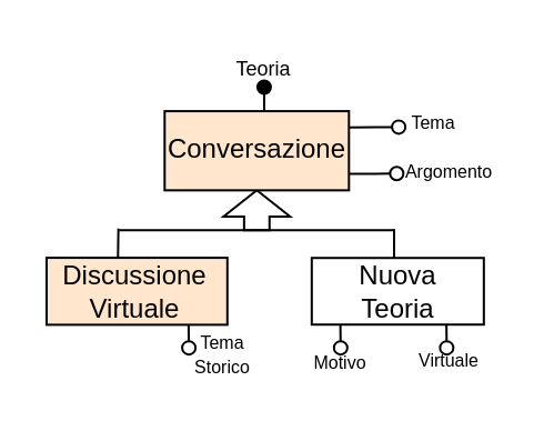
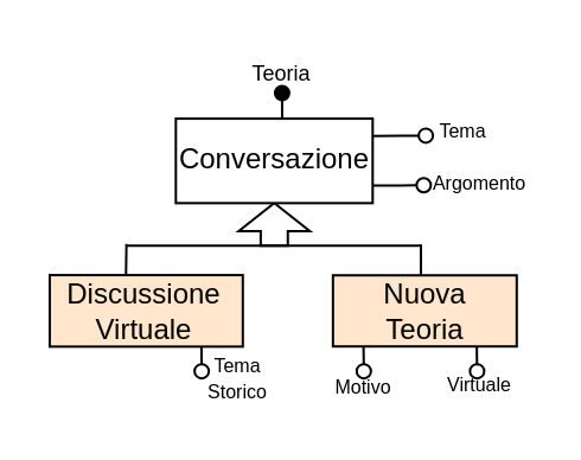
  <mxCell id="0" />
  <mxCell id="1" parent="0" />
  <mxCell id="2" value="&lt;font style=&quot;font-size: 8px;&quot;&gt;Argomento&lt;/font&gt;" style="text;html=1;align=center;verticalAlign=middle;whiteSpace=wrap;rounded=1;strokeColor=none;" vertex="1" parent="1"><mxGeometry x="182.2" y="66.17" width="40" height="19" as="geometry" /></mxCell>
  <mxCell id="3" style="edgeStyle=orthogonalEdgeStyle;rounded=0;orthogonalLoop=1;jettySize=auto;html=1;exitX=0.5;exitY=1;exitDx=0;exitDy=0;" edge="1" parent="1"><mxGeometry relative="1" as="geometry"><mxPoint x="23.74" y="45.45" as="sourcePoint" /><mxPoint x="23.74" y="45.45" as="targetPoint" /></mxGeometry></mxCell>
  <mxCell id="4" style="edgeStyle=orthogonalEdgeStyle;rounded=0;orthogonalLoop=1;jettySize=auto;html=1;exitX=0.5;exitY=1;exitDx=0;exitDy=0;" edge="1" parent="1"><mxGeometry relative="1" as="geometry"><mxPoint x="41.74" y="44.54" as="sourcePoint" /><mxPoint x="41.74" y="44.54" as="targetPoint" /></mxGeometry></mxCell>
  <mxCell id="5" value="&lt;font style=&quot;font-size: 9px;&quot;&gt;Teoria&lt;/font&gt;" style="text;html=1;align=center;verticalAlign=middle;whiteSpace=wrap;rounded=0;" vertex="1" parent="1"><mxGeometry x="97.24" y="20.75" width="42.67" height="17.9" as="geometry" /></mxCell>
  <mxCell id="6" style="edgeStyle=orthogonalEdgeStyle;rounded=0;orthogonalLoop=1;jettySize=auto;html=1;exitX=0.75;exitY=0;exitDx=0;exitDy=0;endArrow=oval;endFill=1;" edge="1" parent="1"><mxGeometry relative="1" as="geometry"><mxPoint x="120.47" y="54.77" as="sourcePoint" /><mxPoint x="118.47" y="38.77" as="targetPoint" /></mxGeometry></mxCell>
  <mxCell id="7" value="&lt;font style=&quot;font-size: 8px;&quot;&gt;Tema&lt;/font&gt;&lt;div style=&quot;line-height: 50%;&quot;&gt;&lt;font style=&quot;font-size: 8px;&quot;&gt;Storico&lt;/font&gt;&lt;/div&gt;" style="text;html=1;align=center;verticalAlign=middle;whiteSpace=wrap;rounded=1;strokeColor=none;" vertex="1" parent="1"><mxGeometry x="80.16" y="146.96" width="40" height="20" as="geometry" /></mxCell>
  <mxCell id="8" style="edgeStyle=orthogonalEdgeStyle;rounded=0;orthogonalLoop=1;jettySize=auto;html=1;exitX=1.002;exitY=0.482;exitDx=0;exitDy=0;endArrow=oval;endFill=0;entryX=-0.112;entryY=0.718;entryDx=0;entryDy=0;entryPerimeter=0;exitPerimeter=0;" edge="1" parent="1"><mxGeometry relative="1" as="geometry"><mxPoint x="154.94" y="77.714" as="sourcePoint" /><mxPoint x="178.18" y="77.59" as="targetPoint" /><Array as="points"><mxPoint x="168.19" y="77.59" /></Array></mxGeometry></mxCell>
  <mxCell id="9" style="edgeStyle=orthogonalEdgeStyle;rounded=0;orthogonalLoop=1;jettySize=auto;html=1;exitX=1;exitY=0.5;exitDx=0;exitDy=0;entryX=0.25;entryY=1;entryDx=0;entryDy=0;endArrow=oval;endFill=0;" edge="1" parent="1"><mxGeometry relative="1" as="geometry"><mxPoint x="158.96" y="136.195" as="sourcePoint" /><mxPoint x="194.96" y="128.57" as="targetPoint" /></mxGeometry></mxCell>
  <mxCell id="10" value="" style="shape=singleArrow;direction=north;whiteSpace=wrap;html=1;arrowWidth=0.381;arrowSize=0.658;" vertex="1" parent="1"><mxGeometry x="100.16" y="85.17" width="30" height="18" as="geometry" /></mxCell>
  <mxCell id="11" value="Discussione Virtuale" style="whiteSpace=wrap;html=1;align=center;fillColor=#ffe6cc;" vertex="1" parent="1"><mxGeometry x="20.49" y="115.53" width="81.41" height="30.16" as="geometry" /></mxCell>
- <mxCell id="12" value="Nuova&lt;div&gt;Teoria&lt;/div&gt;" style="whiteSpace=wrap;html=1;align=center;" vertex="1" parent="1"><mxGeometry x="139.91" y="115.61" width="77.5" height="30" as="geometry" /></mxCell>
+ <mxCell id="12" value="Nuova&lt;div&gt;Teoria&lt;/div&gt;" style="whiteSpace=wrap;html=1;align=center;fillColor=#ffe6cc;" vertex="1" parent="1"><mxGeometry x="139.91" y="115.61" width="77.5" height="30" as="geometry" /></mxCell>
  <mxCell id="13" value="" style="endArrow=none;html=1;rounded=0;exitX=0.475;exitY=0.003;exitDx=0;exitDy=0;exitPerimeter=0;" edge="1" parent="1"><mxGeometry width="50" height="50" relative="1" as="geometry"><mxPoint x="52.63" y="115.61" as="sourcePoint" /><mxPoint x="52.83" y="102.39" as="targetPoint" /></mxGeometry></mxCell>
  <mxCell id="14" value="" style="endArrow=none;html=1;rounded=0;" edge="1" parent="1"><mxGeometry width="50" height="50" relative="1" as="geometry"><mxPoint x="53.16" y="103.17" as="sourcePoint" /><mxPoint x="177.16" y="103.17" as="targetPoint" /></mxGeometry></mxCell>
  <mxCell id="15" value="" style="endArrow=none;html=1;rounded=0;entryX=0.476;entryY=-0.004;entryDx=0;entryDy=0;entryPerimeter=0;" edge="1" parent="1"><mxGeometry width="50" height="50" relative="1" as="geometry"><mxPoint x="177" y="102.6" as="sourcePoint" /><mxPoint x="177" y="115.61" as="targetPoint" /></mxGeometry></mxCell>
  <mxCell id="16" style="edgeStyle=orthogonalEdgeStyle;rounded=0;orthogonalLoop=1;jettySize=auto;html=1;exitX=0.75;exitY=1;exitDx=0;exitDy=0;entryX=0.578;entryY=0.124;entryDx=0;entryDy=0;entryPerimeter=0;endArrow=oval;endFill=0;" edge="1" parent="1"><mxGeometry relative="1" as="geometry"><mxPoint x="84.44" y="145.61" as="sourcePoint" /><mxPoint x="84.56" y="156.079" as="targetPoint" /></mxGeometry></mxCell>
  <mxCell id="17" style="edgeStyle=orthogonalEdgeStyle;rounded=0;orthogonalLoop=1;jettySize=auto;html=1;exitX=0.75;exitY=1;exitDx=0;exitDy=0;entryX=0.578;entryY=0.124;entryDx=0;entryDy=0;entryPerimeter=0;endArrow=oval;endFill=0;" edge="1" parent="1"><mxGeometry relative="1" as="geometry"><mxPoint x="200.56" y="145.61" as="sourcePoint" /><mxPoint x="200.68" y="156.079" as="targetPoint" /></mxGeometry></mxCell>
  <mxCell id="18" value="&lt;span style=&quot;font-size: 8px;&quot;&gt;Virtuale&lt;/span&gt;" style="text;html=1;align=center;verticalAlign=middle;whiteSpace=wrap;rounded=1;strokeColor=none;" vertex="1" parent="1"><mxGeometry x="182.2" y="151.09" width="40" height="20" as="geometry" /></mxCell>
  <mxCell id="19" style="edgeStyle=orthogonalEdgeStyle;rounded=0;orthogonalLoop=1;jettySize=auto;html=1;exitX=1.002;exitY=0.482;exitDx=0;exitDy=0;endArrow=oval;endFill=0;entryX=-0.112;entryY=0.718;entryDx=0;entryDy=0;entryPerimeter=0;exitPerimeter=0;" edge="1" parent="1"><mxGeometry relative="1" as="geometry"><mxPoint x="155.82" y="56.824" as="sourcePoint" /><mxPoint x="179.06" y="56.7" as="targetPoint" /><Array as="points"><mxPoint x="169.07" y="56.7" /></Array></mxGeometry></mxCell>
  <mxCell id="20" value="&lt;font style=&quot;font-size: 8px;&quot;&gt;Tema&lt;/font&gt;" style="text;html=1;align=center;verticalAlign=middle;whiteSpace=wrap;rounded=1;strokeColor=none;" vertex="1" parent="1"><mxGeometry x="174.81" y="44.99" width="40" height="19" as="geometry" /></mxCell>
- <mxCell id="21" value="Conversazione" style="whiteSpace=wrap;html=1;align=center;fillColor=#ffe6cc;" vertex="1" parent="1"><mxGeometry x="73.66" y="49.54" width="83" height="35.63" as="geometry" /></mxCell>
+ <mxCell id="21" value="Conversazione" style="whiteSpace=wrap;html=1;align=center;" vertex="1" parent="1"><mxGeometry x="73.66" y="49.54" width="83" height="35.63" as="geometry" /></mxCell>
  <mxCell id="22" value="&lt;span style=&quot;font-size: 8px;&quot;&gt;Motivo&lt;/span&gt;" style="text;html=1;align=center;verticalAlign=middle;whiteSpace=wrap;rounded=1;strokeColor=none;" vertex="1" parent="1"><mxGeometry x="132.77" y="151.77" width="40" height="20" as="geometry" /></mxCell>
  <mxCell id="23" style="edgeStyle=orthogonalEdgeStyle;rounded=0;orthogonalLoop=1;jettySize=auto;html=1;exitX=0.75;exitY=1;exitDx=0;exitDy=0;entryX=0.578;entryY=0.124;entryDx=0;entryDy=0;entryPerimeter=0;endArrow=oval;endFill=0;" edge="1" parent="1"><mxGeometry relative="1" as="geometry"><mxPoint x="152.8" y="145.61" as="sourcePoint" /><mxPoint x="152.92" y="156.079" as="targetPoint" /></mxGeometry></mxCell>
